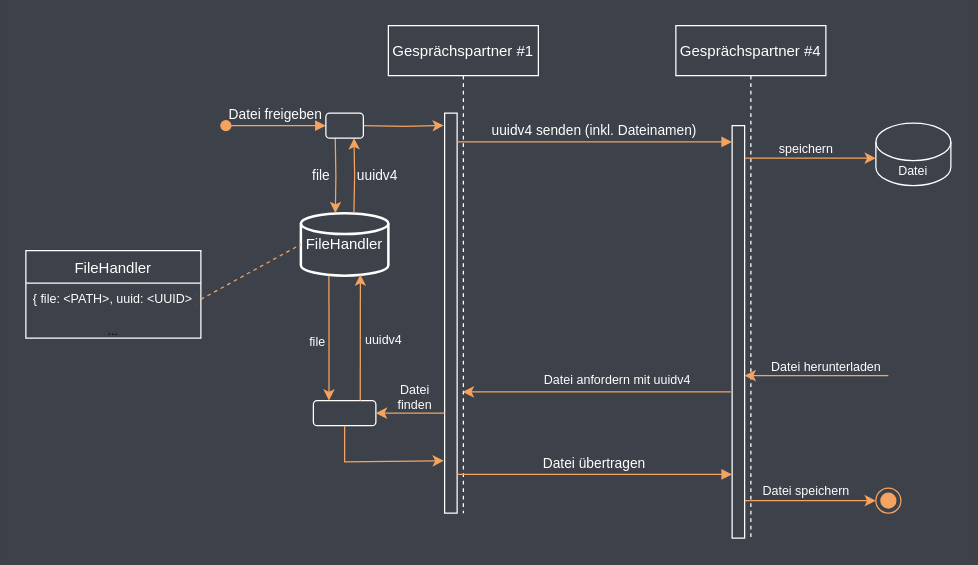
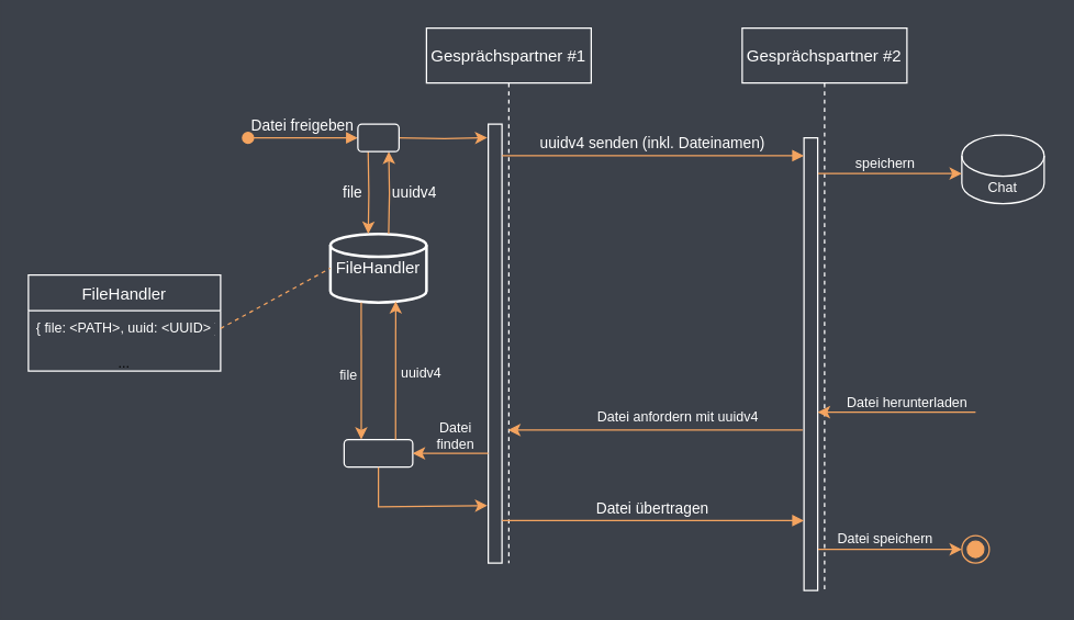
  <mxCell id="0" />
  <mxCell id="1" parent="0" />
  <mxCell id="2" value="Gesprächspartner #1" style="shape=umlLifeline;perimeter=lifelinePerimeter;container=1;collapsible=0;recursiveResize=0;rounded=0;shadow=0;strokeWidth=1;fontColor=#FFFFFF;fillColor=none;strokeColor=#FFFFFF;" parent="1" vertex="1"><mxGeometry x="310" y="20" width="120" height="390" as="geometry" /></mxCell>
  <mxCell id="3" value="" style="points=[];perimeter=orthogonalPerimeter;rounded=0;shadow=0;strokeWidth=1;strokeColor=#FFFFFF;fillColor=none;" parent="2" vertex="1"><mxGeometry x="45" y="70" width="10" height="320" as="geometry" /></mxCell>
- <mxCell id="4" value="Gesprächspartner #4" style="shape=umlLifeline;perimeter=lifelinePerimeter;container=1;collapsible=0;recursiveResize=0;rounded=0;shadow=0;strokeWidth=1;strokeColor=#FFFFFF;fillColor=none;fontColor=#FFFFFF;" parent="1" vertex="1"><mxGeometry x="540" y="20" width="120" height="410" as="geometry" /></mxCell>
+ <mxCell id="4" value="Gesprächspartner #2" style="shape=umlLifeline;perimeter=lifelinePerimeter;container=1;collapsible=0;recursiveResize=0;rounded=0;shadow=0;strokeWidth=1;strokeColor=#FFFFFF;fillColor=none;fontColor=#FFFFFF;" parent="1" vertex="1"><mxGeometry x="540" y="20" width="120" height="410" as="geometry" /></mxCell>
  <mxCell id="5" value="" style="points=[];perimeter=orthogonalPerimeter;rounded=0;shadow=0;strokeWidth=1;fillColor=none;strokeColor=#FFFFFF;" parent="4" vertex="1"><mxGeometry x="45" y="80" width="10" height="330" as="geometry" /></mxCell>
  <mxCell id="6" value="uuidv4 senden (inkl. Dateinamen)" style="verticalAlign=bottom;endArrow=block;entryX=0;entryY=0;shadow=0;strokeWidth=1;strokeColor=#F4A460;fontColor=#FFFFFF;labelBackgroundColor=none;" parent="1" edge="1"><mxGeometry relative="1" as="geometry"><mxPoint x="365" y="113" as="sourcePoint" /><mxPoint x="585" y="113" as="targetPoint" /></mxGeometry></mxCell>
  <mxCell id="7" value="FileHandler" style="strokeWidth=2;html=1;shape=mxgraph.flowchart.database;whiteSpace=wrap;labelBackgroundColor=none;fillColor=none;strokeColor=#FFFFFF;fontColor=#FFFFFF;" parent="1" vertex="1"><mxGeometry x="240" y="170" width="70" height="50" as="geometry" /></mxCell>
  <mxCell id="8" value="Datei freigeben" style="verticalAlign=bottom;startArrow=oval;endArrow=block;startSize=8;shadow=0;strokeWidth=1;entryX=0;entryY=0.5;entryDx=0;entryDy=0;strokeColor=#F4A460;fontColor=#FFFFFF;labelBackgroundColor=none;" parent="1" edge="1"><mxGeometry relative="1" as="geometry"><mxPoint x="180" y="100" as="sourcePoint" /><mxPoint x="260" y="100" as="targetPoint" /></mxGeometry></mxCell>
  <mxCell id="9" style="edgeStyle=orthogonalEdgeStyle;rounded=0;orthogonalLoop=1;jettySize=auto;html=1;exitX=0.25;exitY=1;exitDx=0;exitDy=0;entryX=0.394;entryY=0;entryDx=0;entryDy=0;entryPerimeter=0;strokeColor=#F4A460;" parent="1" target="7" edge="1"><mxGeometry relative="1" as="geometry"><mxPoint x="267.5" y="110" as="sourcePoint" /></mxGeometry></mxCell>
  <mxCell id="10" value="file" style="edgeLabel;html=1;align=center;verticalAlign=middle;resizable=0;points=[];fontColor=#FFFFFF;labelBackgroundColor=none;" parent="9" vertex="1" connectable="0"><mxGeometry x="-0.239" relative="1" as="geometry"><mxPoint x="-12" y="7" as="offset" /></mxGeometry></mxCell>
  <mxCell id="11" style="edgeStyle=orthogonalEdgeStyle;rounded=0;orthogonalLoop=1;jettySize=auto;html=1;exitX=0.75;exitY=1;exitDx=0;exitDy=0;entryX=0.606;entryY=0;entryDx=0;entryDy=0;entryPerimeter=0;endArrow=none;endFill=0;startArrow=classic;startFill=1;strokeColor=#F4A460;" parent="1" target="7" edge="1"><mxGeometry relative="1" as="geometry"><mxPoint x="282.5" y="110" as="sourcePoint" /></mxGeometry></mxCell>
  <mxCell id="12" value="uuidv4" style="edgeLabel;html=1;align=center;verticalAlign=middle;resizable=0;points=[];fontColor=#FFFFFF;labelBackgroundColor=none;" parent="11" vertex="1" connectable="0"><mxGeometry x="-0.239" y="1" relative="1" as="geometry"><mxPoint x="17" y="7" as="offset" /></mxGeometry></mxCell>
  <mxCell id="13" style="edgeStyle=orthogonalEdgeStyle;rounded=0;orthogonalLoop=1;jettySize=auto;html=1;exitX=1;exitY=0.5;exitDx=0;exitDy=0;fontSize=10;startArrow=none;startFill=0;endArrow=classic;endFill=1;entryX=-0.065;entryY=0.031;entryDx=0;entryDy=0;entryPerimeter=0;strokeColor=#F4A460;" parent="1" target="3" edge="1"><mxGeometry relative="1" as="geometry"><mxPoint x="290" y="100" as="sourcePoint" /></mxGeometry></mxCell>
  <mxCell id="14" value="FileHandler" style="swimlane;fontStyle=0;childLayout=stackLayout;horizontal=1;startSize=26;horizontalStack=0;resizeParent=1;resizeParentMax=0;resizeLast=0;collapsible=1;marginBottom=0;labelBackgroundColor=none;fillColor=none;strokeColor=#FFFFFF;fontColor=#FFFFFF;" parent="1" vertex="1"><mxGeometry x="20" y="200" width="140" height="70" as="geometry" /></mxCell>
  <mxCell id="15" value="{ file: &lt;PATH&gt;, uuid: &lt;UUID&gt; }" style="text;strokeColor=none;fillColor=none;align=left;verticalAlign=top;spacingLeft=4;spacingRight=4;overflow=hidden;rotatable=0;points=[[0,0.5],[1,0.5]];portConstraint=eastwest;fontSize=10;fontColor=#FFFFFF;" parent="14" vertex="1"><mxGeometry y="26" width="140" height="26" as="geometry" /></mxCell>
  <mxCell id="16" value="..." style="text;strokeColor=none;fillColor=none;align=center;verticalAlign=top;spacingLeft=4;spacingRight=4;overflow=hidden;rotatable=0;points=[[0,0.5],[1,0.5]];portConstraint=eastwest;fontSize=10;" parent="14" vertex="1"><mxGeometry y="52" width="140" height="18" as="geometry" /></mxCell>
  <mxCell id="17" value="" style="endArrow=none;dashed=1;html=1;fontSize=10;exitX=1;exitY=0.5;exitDx=0;exitDy=0;entryX=0;entryY=0.5;entryDx=0;entryDy=0;entryPerimeter=0;labelBackgroundColor=none;strokeColor=#F4A460;fontColor=#3C414A;" parent="1" source="15" target="7" edge="1"><mxGeometry width="50" height="50" relative="1" as="geometry"><mxPoint x="170" y="220" as="sourcePoint" /><mxPoint x="220" y="170" as="targetPoint" /></mxGeometry></mxCell>
- <mxCell id="18" value="Datei" style="shape=cylinder3;whiteSpace=wrap;html=1;boundedLbl=1;backgroundOutline=1;size=15;fontSize=10;align=center;labelBackgroundColor=none;fillColor=none;strokeColor=#FFFFFF;fontColor=#FFFFFF;" parent="1" vertex="1"><mxGeometry x="700" y="98" width="60" height="50" as="geometry" /></mxCell>
+ <mxCell id="18" value="Chat" style="shape=cylinder3;whiteSpace=wrap;html=1;boundedLbl=1;backgroundOutline=1;size=15;fontSize=10;align=center;labelBackgroundColor=none;fillColor=none;strokeColor=#FFFFFF;fontColor=#FFFFFF;" parent="1" vertex="1"><mxGeometry x="700" y="98" width="60" height="50" as="geometry" /></mxCell>
  <mxCell id="19" value="" style="endArrow=classic;html=1;fontSize=10;entryX=0;entryY=0.5;entryDx=0;entryDy=0;entryPerimeter=0;exitX=1.026;exitY=0.094;exitDx=0;exitDy=0;exitPerimeter=0;strokeColor=#F4A460;" parent="1" edge="1"><mxGeometry width="50" height="50" relative="1" as="geometry"><mxPoint x="595.26" y="126.04" as="sourcePoint" /><mxPoint x="700" y="126" as="targetPoint" /></mxGeometry></mxCell>
  <mxCell id="20" value="speichern" style="edgeLabel;html=1;align=center;verticalAlign=middle;resizable=0;points=[];fontSize=10;fontColor=#FFFFFF;labelBackgroundColor=none;" parent="19" vertex="1" connectable="0"><mxGeometry x="-0.215" relative="1" as="geometry"><mxPoint x="7" y="-9" as="offset" /></mxGeometry></mxCell>
  <mxCell id="21" value="" style="endArrow=classic;html=1;fontSize=10;strokeColor=#F4A460;" parent="1" target="5" edge="1"><mxGeometry width="50" height="50" relative="1" as="geometry"><mxPoint x="710" y="300" as="sourcePoint" /><mxPoint x="730" y="190" as="targetPoint" /></mxGeometry></mxCell>
  <mxCell id="22" value="Datei herunterladen" style="edgeLabel;html=1;align=center;verticalAlign=middle;resizable=0;points=[];fontSize=10;fontColor=#FFFFFF;labelBackgroundColor=none;" parent="21" vertex="1" connectable="0"><mxGeometry x="-0.209" relative="1" as="geometry"><mxPoint x="-6" y="-8" as="offset" /></mxGeometry></mxCell>
  <mxCell id="23" value="" style="endArrow=classic;html=1;fontSize=10;strokeColor=#F4A460;" parent="1" target="2" edge="1"><mxGeometry width="50" height="50" relative="1" as="geometry"><mxPoint x="584" y="313" as="sourcePoint" /><mxPoint x="360" y="237" as="targetPoint" /></mxGeometry></mxCell>
  <mxCell id="24" value="Datei anfordern mit uuidv4" style="edgeLabel;html=1;align=center;verticalAlign=middle;resizable=0;points=[];fontSize=10;fontColor=#FFFFFF;labelBackgroundColor=none;" parent="23" vertex="1" connectable="0"><mxGeometry x="-0.252" y="-2" relative="1" as="geometry"><mxPoint x="-12" y="-9" as="offset" /></mxGeometry></mxCell>
  <mxCell id="25" value="" style="rounded=1;whiteSpace=wrap;html=1;fontSize=10;align=center;labelBackgroundColor=none;fontColor=#FFFFFF;fillColor=none;strokeColor=#FFFFFF;" parent="1" vertex="1"><mxGeometry x="250" y="320" width="50" height="20" as="geometry" /></mxCell>
  <mxCell id="26" value="" style="endArrow=classic;html=1;fontSize=10;entryX=1;entryY=0.5;entryDx=0;entryDy=0;strokeColor=#F4A460;" parent="1" source="3" target="25" edge="1"><mxGeometry width="50" height="50" relative="1" as="geometry"><mxPoint x="280" y="410" as="sourcePoint" /><mxPoint x="290" y="330" as="targetPoint" /></mxGeometry></mxCell>
  <mxCell id="27" value="Datei &lt;br&gt;finden" style="edgeLabel;html=1;align=center;verticalAlign=middle;resizable=0;points=[];fontSize=10;fontColor=#FFFFFF;labelBackgroundColor=none;" parent="26" vertex="1" connectable="0"><mxGeometry x="0.302" y="1" relative="1" as="geometry"><mxPoint x="11" y="-15" as="offset" /></mxGeometry></mxCell>
  <mxCell id="28" value="" style="endArrow=classic;html=1;fontSize=10;exitX=0.75;exitY=0;exitDx=0;exitDy=0;entryX=0.68;entryY=0.983;entryDx=0;entryDy=0;entryPerimeter=0;strokeColor=#F4A460;" parent="1" source="25" target="7" edge="1"><mxGeometry width="50" height="50" relative="1" as="geometry"><mxPoint x="300" y="310" as="sourcePoint" /><mxPoint x="240" y="270" as="targetPoint" /></mxGeometry></mxCell>
  <mxCell id="29" value="uuidv4" style="edgeLabel;html=1;align=center;verticalAlign=middle;resizable=0;points=[];fontSize=10;fontColor=#FFFFFF;labelBackgroundColor=none;" parent="28" vertex="1" connectable="0"><mxGeometry x="0.275" y="2" relative="1" as="geometry"><mxPoint x="20" y="15" as="offset" /></mxGeometry></mxCell>
  <mxCell id="30" value="" style="endArrow=classic;html=1;fontSize=10;exitX=0.321;exitY=1;exitDx=0;exitDy=0;entryX=0.25;entryY=0;entryDx=0;entryDy=0;exitPerimeter=0;strokeColor=#F4A460;" parent="1" source="7" target="25" edge="1"><mxGeometry width="50" height="50" relative="1" as="geometry"><mxPoint x="297.5" y="330" as="sourcePoint" /><mxPoint x="297.6" y="229.15" as="targetPoint" /></mxGeometry></mxCell>
  <mxCell id="31" value="file" style="edgeLabel;html=1;align=center;verticalAlign=middle;resizable=0;points=[];fontSize=10;fontColor=#FFFFFF;labelBackgroundColor=none;" parent="1" vertex="1" connectable="0"><mxGeometry x="240.003" y="269.998" as="geometry"><mxPoint x="12" y="3" as="offset" /></mxGeometry></mxCell>
  <mxCell id="32" value="" style="endArrow=classic;html=1;fontSize=10;exitX=0.5;exitY=1;exitDx=0;exitDy=0;rounded=0;entryX=-0.063;entryY=0.869;entryDx=0;entryDy=0;entryPerimeter=0;strokeColor=#F4A460;" parent="1" source="25" target="3" edge="1"><mxGeometry width="50" height="50" relative="1" as="geometry"><mxPoint x="260" y="430" as="sourcePoint" /><mxPoint x="330" y="400" as="targetPoint" /><Array as="points"><mxPoint x="275" y="369" /></Array></mxGeometry></mxCell>
  <mxCell id="33" value="Datei übertragen" style="verticalAlign=bottom;endArrow=block;entryX=0;entryY=0;shadow=0;strokeWidth=1;strokeColor=#F4A460;fontColor=#FFFFFF;labelBackgroundColor=none;" parent="1" edge="1"><mxGeometry relative="1" as="geometry"><mxPoint x="365" y="379" as="sourcePoint" /><mxPoint x="585" y="379" as="targetPoint" /></mxGeometry></mxCell>
  <mxCell id="34" value="" style="endArrow=classic;html=1;fontSize=10;entryX=0;entryY=0.5;entryDx=0;entryDy=0;entryPerimeter=0;exitX=1.026;exitY=0.094;exitDx=0;exitDy=0;exitPerimeter=0;strokeColor=#F4A460;" parent="1" edge="1"><mxGeometry width="50" height="50" relative="1" as="geometry"><mxPoint x="595.26" y="400.04" as="sourcePoint" /><mxPoint x="700" y="400" as="targetPoint" /></mxGeometry></mxCell>
  <mxCell id="35" value="Datei speichern" style="edgeLabel;html=1;align=center;verticalAlign=middle;resizable=0;points=[];fontSize=10;fontColor=#FFFFFF;labelBackgroundColor=none;" parent="34" vertex="1" connectable="0"><mxGeometry x="-0.215" relative="1" as="geometry"><mxPoint x="7" y="-9" as="offset" /></mxGeometry></mxCell>
  <mxCell id="36" value="" style="ellipse;html=1;shape=endState;fontSize=10;align=center;strokeColor=#F4A460;fillColor=#F4A460;fontColor=#FFFFFF;" parent="1" vertex="1"><mxGeometry x="700" y="390" width="20" height="20" as="geometry" /></mxCell>
  <mxCell id="37" value="" style="rounded=1;whiteSpace=wrap;html=1;labelBackgroundColor=none;strokeColor=#FFFFFF;fillColor=none;fontColor=#FFFFFF;" vertex="1" parent="1"><mxGeometry x="260" y="90" width="30" height="20" as="geometry" /></mxCell>
